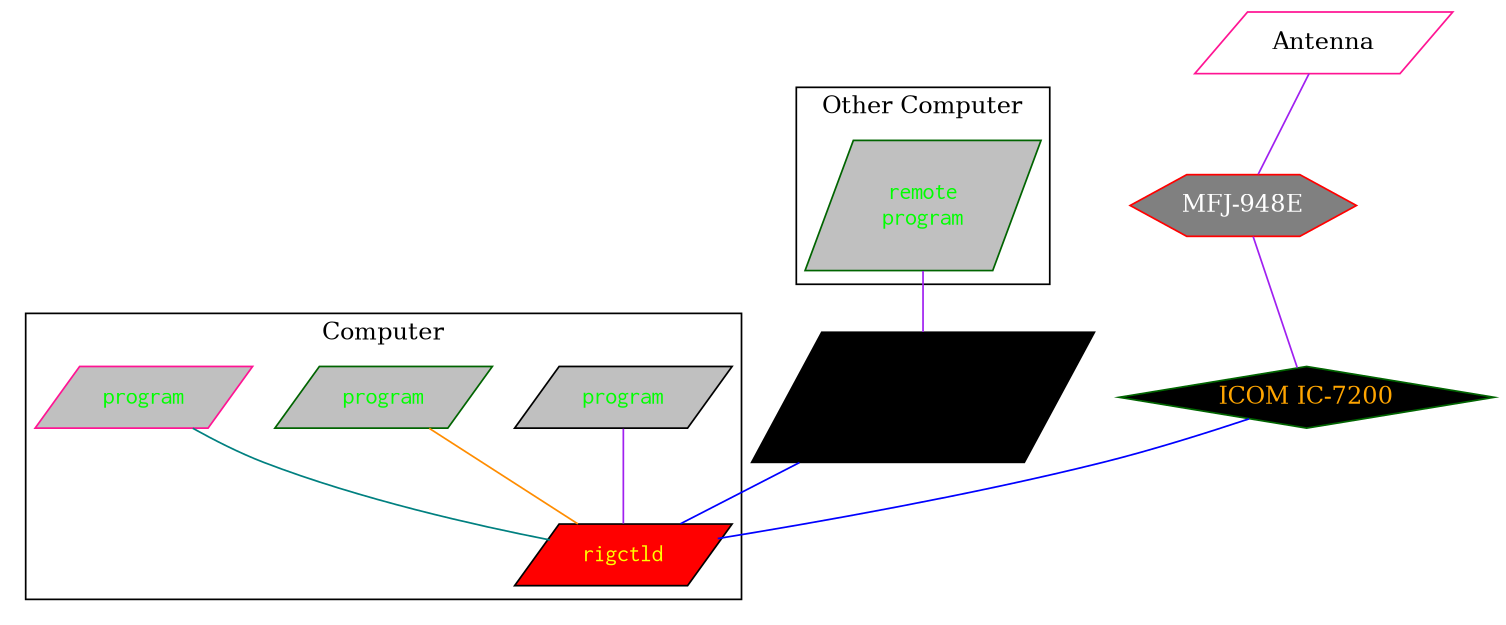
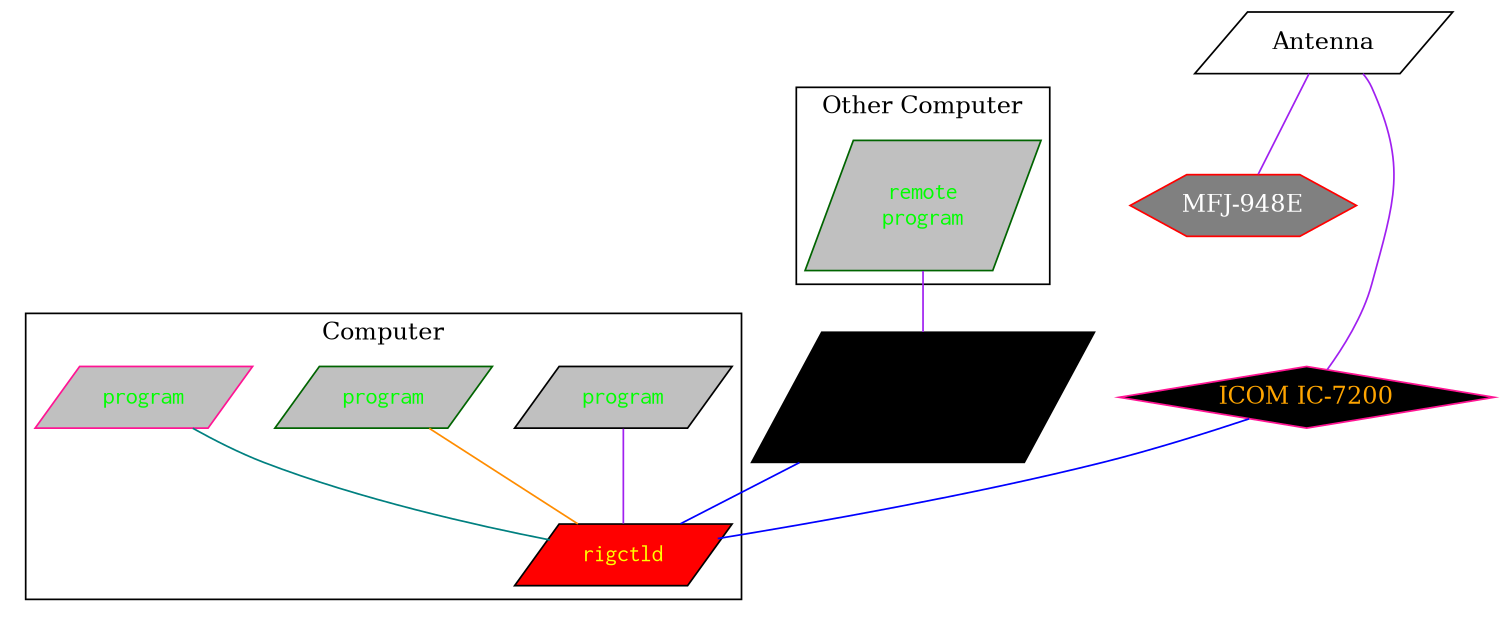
  graph {
    node [color=black fillcolor="#c0c0c0" fontcolor=green fontname=Courier shape=parallelogram style=filled]
    edge [color=purple]
    rigctld [fillcolor=red fontcolor=yellow]
    n2 [label=program]
    n3 [color=darkgreen label=program]
    n4 [color=deeppink label=program]
    n5 [color=darkgreen label="remote\nprogram"]
    n6 [label="some kind\nof network" fillcolor="" fontcolor="" fontname=""]
-   Antenna [color=deeppink fillcolor="" fontcolor="" fontname="" style=""]
+   Antenna [fillcolor="" fontcolor="" fontname="" style=""]
    n8 [color=red fillcolor="#808080" fontcolor=white label="MFJ-948E" shape=hexagon fontname=""]
-   n9 [color=darkgreen edgecolor=orange fillcolor=black fontcolor=orange label="ICOM IC-7200" shape=diamond fontname=""]
+   n9 [color=deeppink edgecolor=orange fillcolor=black fontcolor=orange label="ICOM IC-7200" shape=diamond fontname=""]
    subgraph cluster_1 {
      label=Computer
      rigctld
      n2
      n3
      n4
    }
    subgraph cluster_2 {
      label="Other Computer"
      n5
    }
    n2 -- rigctld
    n3 -- rigctld [color=darkorange]
    n4 -- rigctld [color=teal]
    n5 -- n6
    n6 -- rigctld [color=blue]
    Antenna -- n8
-   n8 -- n9
+   Antenna -- n9
    n9 -- rigctld [color=blue]
  }
